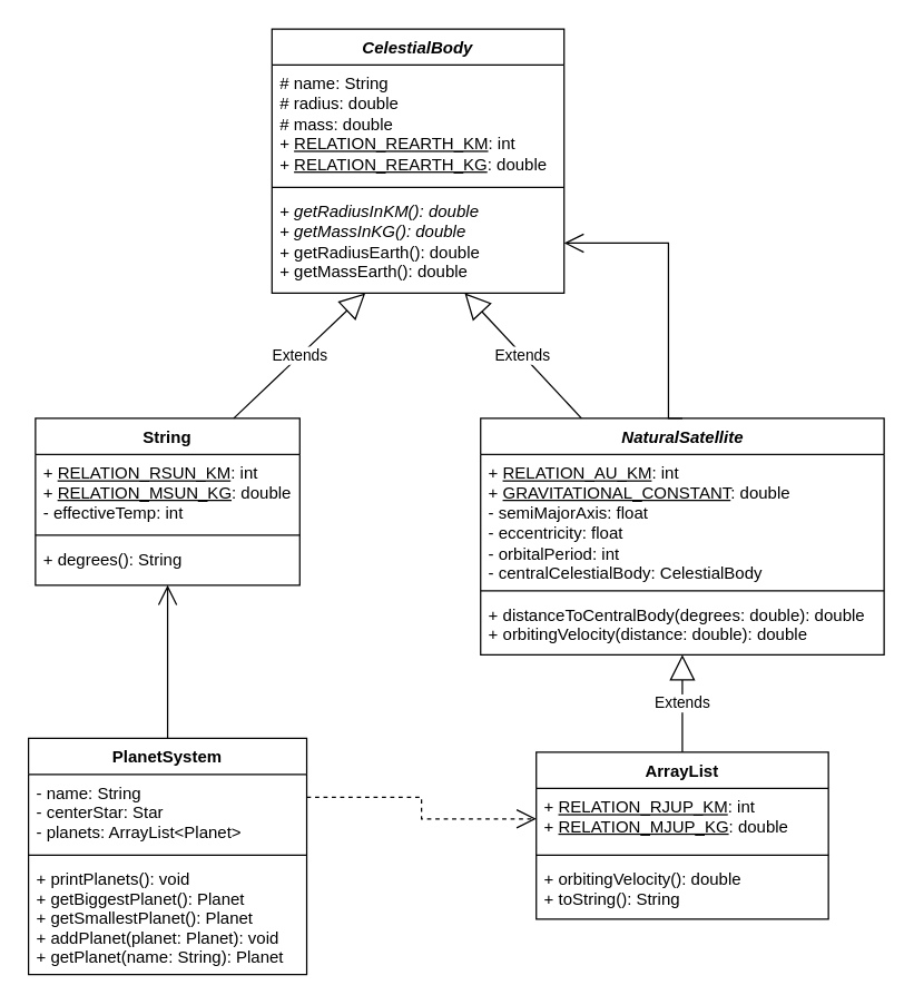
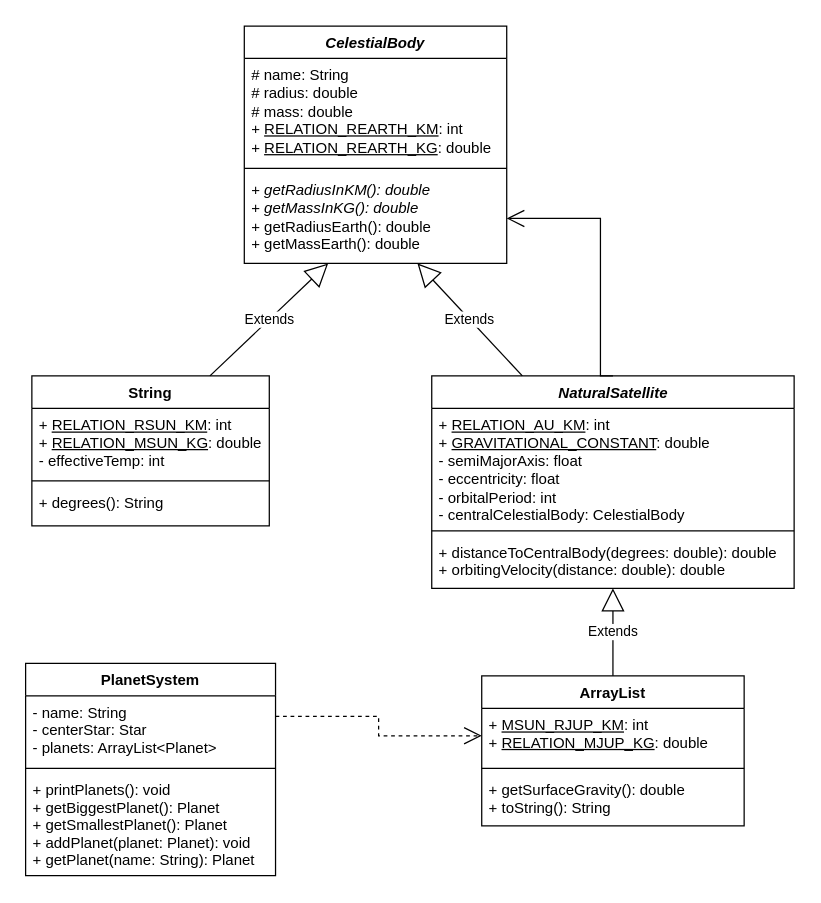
  <mxCell id="0" />
  <mxCell id="1" parent="0" />
  <mxCell id="2" value="String" style="swimlane;fontStyle=1;align=center;verticalAlign=top;childLayout=stackLayout;horizontal=1;startSize=26;horizontalStack=0;resizeParent=1;resizeParentMax=0;resizeLast=0;collapsible=1;marginBottom=0;" parent="1" vertex="1"><mxGeometry x="25" y="300" width="190" height="120" as="geometry" /></mxCell>
  <mxCell id="3" value="+ &lt;u&gt;RELATION_RSUN_KM&lt;/u&gt;: int&lt;br&gt;+ &lt;u&gt;RELATION_MSUN_KG&lt;/u&gt;: double&lt;br&gt;- effectiveTemp: int" style="text;strokeColor=none;fillColor=none;align=left;verticalAlign=top;spacingLeft=4;spacingRight=4;overflow=hidden;rotatable=0;points=[[0,0.5],[1,0.5]];portConstraint=eastwest;labelBorderColor=none;fontStyle=0;html=1;" parent="2" vertex="1"><mxGeometry y="26" width="190" height="54" as="geometry" /></mxCell>
  <mxCell id="4" value="" style="line;strokeWidth=1;fillColor=none;align=left;verticalAlign=middle;spacingTop=-1;spacingLeft=3;spacingRight=3;rotatable=0;labelPosition=right;points=[];portConstraint=eastwest;" parent="2" vertex="1"><mxGeometry y="80" width="190" height="8" as="geometry" /></mxCell>
  <mxCell id="5" value="+ degrees(): String" style="text;strokeColor=none;fillColor=none;align=left;verticalAlign=top;spacingLeft=4;spacingRight=4;overflow=hidden;rotatable=0;points=[[0,0.5],[1,0.5]];portConstraint=eastwest;" parent="2" vertex="1"><mxGeometry y="88" width="190" height="32" as="geometry" /></mxCell>
  <mxCell id="6" value="ArrayList" style="swimlane;fontStyle=1;align=center;verticalAlign=top;childLayout=stackLayout;horizontal=1;startSize=26;horizontalStack=0;resizeParent=1;resizeParentMax=0;resizeLast=0;collapsible=1;marginBottom=0;" parent="1" vertex="1"><mxGeometry x="385" y="540" width="210" height="120" as="geometry" /></mxCell>
- <mxCell id="7" value="+ &lt;u&gt;RELATION_RJUP_KM&lt;/u&gt;: int&lt;br&gt;&lt;div&gt;+ &lt;u&gt;RELATION_MJUP_KG&lt;/u&gt;: double&lt;/div&gt;" style="text;strokeColor=none;fillColor=none;align=left;verticalAlign=top;spacingLeft=4;spacingRight=4;overflow=hidden;rotatable=0;points=[[0,0.5],[1,0.5]];portConstraint=eastwest;html=1;" parent="6" vertex="1"><mxGeometry y="26" width="210" height="44" as="geometry" /></mxCell>
+ <mxCell id="7" value="+ &lt;u&gt;MSUN_RJUP_KM&lt;/u&gt;: int&lt;br&gt;&lt;div&gt;+ &lt;u&gt;RELATION_MJUP_KG&lt;/u&gt;: double&lt;/div&gt;" style="text;strokeColor=none;fillColor=none;align=left;verticalAlign=top;spacingLeft=4;spacingRight=4;overflow=hidden;rotatable=0;points=[[0,0.5],[1,0.5]];portConstraint=eastwest;html=1;" parent="6" vertex="1"><mxGeometry y="26" width="210" height="44" as="geometry" /></mxCell>
  <mxCell id="8" value="" style="line;strokeWidth=1;fillColor=none;align=left;verticalAlign=middle;spacingTop=-1;spacingLeft=3;spacingRight=3;rotatable=0;labelPosition=right;points=[];portConstraint=eastwest;" parent="6" vertex="1"><mxGeometry y="70" width="210" height="8" as="geometry" /></mxCell>
- <mxCell id="9" value="+ orbitingVelocity(): double&#10;+ toString(): String" style="text;strokeColor=none;fillColor=none;align=left;verticalAlign=top;spacingLeft=4;spacingRight=4;overflow=hidden;rotatable=0;points=[[0,0.5],[1,0.5]];portConstraint=eastwest;" parent="6" vertex="1"><mxGeometry y="78" width="210" height="42" as="geometry" /></mxCell>
+ <mxCell id="9" value="+ getSurfaceGravity(): double&#10;+ toString(): String" style="text;strokeColor=none;fillColor=none;align=left;verticalAlign=top;spacingLeft=4;spacingRight=4;overflow=hidden;rotatable=0;points=[[0,0.5],[1,0.5]];portConstraint=eastwest;" parent="6" vertex="1"><mxGeometry y="78" width="210" height="42" as="geometry" /></mxCell>
  <mxCell id="10" value="CelestialBody" style="swimlane;fontStyle=3;align=center;verticalAlign=top;childLayout=stackLayout;horizontal=1;startSize=26;horizontalStack=0;resizeParent=1;resizeParentMax=0;resizeLast=0;collapsible=1;marginBottom=0;" parent="1" vertex="1"><mxGeometry x="195" y="20" width="210" height="190" as="geometry" /></mxCell>
  <mxCell id="11" value="# name: String&lt;br&gt;# radius: double&lt;br&gt;&lt;div&gt;# mass: double&lt;/div&gt;&lt;div&gt;&lt;div&gt;+ &lt;u&gt;RELATION_REARTH_KM&lt;/u&gt;: int&lt;/div&gt;+ &lt;u&gt;RELATION_REARTH_KG&lt;/u&gt;: double&lt;/div&gt;" style="text;strokeColor=none;fillColor=none;align=left;verticalAlign=top;spacingLeft=4;spacingRight=4;overflow=hidden;rotatable=0;points=[[0,0.5],[1,0.5]];portConstraint=eastwest;html=1;" parent="10" vertex="1"><mxGeometry y="26" width="210" height="84" as="geometry" /></mxCell>
  <mxCell id="12" value="" style="line;strokeWidth=1;fillColor=none;align=left;verticalAlign=middle;spacingTop=-1;spacingLeft=3;spacingRight=3;rotatable=0;labelPosition=right;points=[];portConstraint=eastwest;" parent="10" vertex="1"><mxGeometry y="110" width="210" height="8" as="geometry" /></mxCell>
  <mxCell id="13" value="+ &lt;i&gt;getRadiusInKM(): double&lt;/i&gt;&lt;br&gt;+ &lt;i&gt;getMassInKG(): double&lt;/i&gt;&lt;br&gt;&lt;div&gt;+ getRadiusEarth(): double&lt;/div&gt;+ getMassEarth(): double" style="text;strokeColor=none;fillColor=none;align=left;verticalAlign=top;spacingLeft=4;spacingRight=4;overflow=hidden;rotatable=0;points=[[0,0.5],[1,0.5]];portConstraint=eastwest;html=1;" parent="10" vertex="1"><mxGeometry y="118" width="210" height="72" as="geometry" /></mxCell>
  <mxCell id="14" value="PlanetSystem" style="swimlane;fontStyle=1;align=center;verticalAlign=top;childLayout=stackLayout;horizontal=1;startSize=26;horizontalStack=0;resizeParent=1;resizeParentMax=0;resizeLast=0;collapsible=1;marginBottom=0;" parent="1" vertex="1"><mxGeometry x="20" y="530" width="200" height="170" as="geometry" /></mxCell>
  <mxCell id="15" value="- name: String&#10;- centerStar: Star&#10;- planets: ArrayList&lt;Planet&gt;&#10;" style="text;strokeColor=none;fillColor=none;align=left;verticalAlign=top;spacingLeft=4;spacingRight=4;overflow=hidden;rotatable=0;points=[[0,0.5],[1,0.5]];portConstraint=eastwest;" parent="14" vertex="1"><mxGeometry y="26" width="200" height="54" as="geometry" /></mxCell>
  <mxCell id="16" value="" style="line;strokeWidth=1;fillColor=none;align=left;verticalAlign=middle;spacingTop=-1;spacingLeft=3;spacingRight=3;rotatable=0;labelPosition=right;points=[];portConstraint=eastwest;" parent="14" vertex="1"><mxGeometry y="80" width="200" height="8" as="geometry" /></mxCell>
  <mxCell id="17" value="+ printPlanets(): void&#10;+ getBiggestPlanet(): Planet&#10;+ getSmallestPlanet(): Planet&#10;+ addPlanet(planet: Planet): void&#10;+ getPlanet(name: String): Planet&#10;" style="text;strokeColor=none;fillColor=none;align=left;verticalAlign=top;spacingLeft=4;spacingRight=4;overflow=hidden;rotatable=0;points=[[0,0.5],[1,0.5]];portConstraint=eastwest;" parent="14" vertex="1"><mxGeometry y="88" width="200" height="82" as="geometry" /></mxCell>
  <mxCell id="18" value="&lt;i&gt;NaturalSatellite&lt;/i&gt;" style="swimlane;fontStyle=1;align=center;verticalAlign=top;childLayout=stackLayout;horizontal=1;startSize=26;horizontalStack=0;resizeParent=1;resizeParentMax=0;resizeLast=0;collapsible=1;marginBottom=0;labelBorderColor=none;html=1;" parent="1" vertex="1"><mxGeometry x="345" y="300" width="290" height="170" as="geometry" /></mxCell>
  <mxCell id="19" value="&lt;div&gt;+ &lt;u&gt;RELATION_AU_KM&lt;/u&gt;: int&lt;/div&gt;&lt;div&gt;+ &lt;u&gt;GRAVITATIONAL_CONSTANT&lt;/u&gt;: double&lt;br&gt;&lt;/div&gt;&lt;div&gt;- semiMajorAxis: float&lt;/div&gt;&lt;div&gt;- eccentricity: float&lt;/div&gt;&lt;div&gt;- orbitalPeriod: int&lt;/div&gt;&lt;div&gt;- centralCelestialBody: CelestialBody&lt;br&gt;&lt;/div&gt;" style="text;strokeColor=none;fillColor=none;align=left;verticalAlign=top;spacingLeft=4;spacingRight=4;overflow=hidden;rotatable=0;points=[[0,0.5],[1,0.5]];portConstraint=eastwest;labelBorderColor=none;html=1;" parent="18" vertex="1"><mxGeometry y="26" width="290" height="94" as="geometry" /></mxCell>
  <mxCell id="20" value="" style="line;strokeWidth=1;fillColor=none;align=left;verticalAlign=middle;spacingTop=-1;spacingLeft=3;spacingRight=3;rotatable=0;labelPosition=right;points=[];portConstraint=eastwest;labelBorderColor=none;html=1;" parent="18" vertex="1"><mxGeometry y="120" width="290" height="8" as="geometry" /></mxCell>
  <mxCell id="21" value="&lt;div&gt;+ distanceToCentralBody(degrees: double): double&lt;/div&gt;&lt;div&gt;+ orbitingVelocity(distance: double): double&lt;br&gt;&lt;/div&gt;" style="text;strokeColor=none;fillColor=none;align=left;verticalAlign=top;spacingLeft=4;spacingRight=4;overflow=hidden;rotatable=0;points=[[0,0.5],[1,0.5]];portConstraint=eastwest;labelBorderColor=none;html=1;" parent="18" vertex="1"><mxGeometry y="128" width="290" height="42" as="geometry" /></mxCell>
  <mxCell id="22" value="Extends" style="endArrow=block;endSize=16;endFill=0;html=1;rounded=0;strokeWidth=1;exitX=0.25;exitY=0;exitDx=0;exitDy=0;" parent="1" source="18" target="13" edge="1"><mxGeometry width="160" relative="1" as="geometry"><mxPoint x="265" y="190" as="sourcePoint" /><mxPoint x="325" y="170" as="targetPoint" /></mxGeometry></mxCell>
  <mxCell id="23" value="" style="endArrow=open;endFill=1;endSize=12;html=1;rounded=0;strokeWidth=1;edgeStyle=orthogonalEdgeStyle;exitX=0.5;exitY=0;exitDx=0;exitDy=0;entryX=1;entryY=0.5;entryDx=0;entryDy=0;" parent="1" source="18" target="13" edge="1"><mxGeometry width="160" relative="1" as="geometry"><mxPoint x="415" y="90" as="sourcePoint" /><mxPoint x="395" y="53" as="targetPoint" /><Array as="points"><mxPoint x="480" y="174" /></Array></mxGeometry></mxCell>
  <mxCell id="24" value="Extends" style="endArrow=block;endSize=16;endFill=0;html=1;rounded=0;strokeWidth=1;exitX=0.75;exitY=0;exitDx=0;exitDy=0;" parent="1" source="2" target="13" edge="1"><mxGeometry width="160" relative="1" as="geometry"><mxPoint x="145" y="170" as="sourcePoint" /><mxPoint x="245" y="200" as="targetPoint" /></mxGeometry></mxCell>
  <mxCell id="25" value="Extends" style="endArrow=block;endSize=16;endFill=0;html=1;rounded=0;strokeWidth=1;exitX=0.5;exitY=0;exitDx=0;exitDy=0;" parent="1" source="6" target="21" edge="1"><mxGeometry width="160" relative="1" as="geometry"><mxPoint x="215" y="390" as="sourcePoint" /><mxPoint x="455" y="370" as="targetPoint" /></mxGeometry></mxCell>
  <mxCell id="26" value="" style="endArrow=open;endFill=1;endSize=12;html=1;rounded=0;strokeWidth=1;exitX=1;exitY=0.25;exitDx=0;exitDy=0;entryX=0;entryY=0.5;entryDx=0;entryDy=0;edgeStyle=orthogonalEdgeStyle;dashed=1;" parent="1" source="14" target="7" edge="1"><mxGeometry width="160" relative="1" as="geometry"><mxPoint x="295" y="690" as="sourcePoint" /><mxPoint x="455" y="690" as="targetPoint" /></mxGeometry></mxCell>
- <mxCell id="27" value="" style="endArrow=open;endFill=1;endSize=12;html=1;rounded=0;strokeWidth=1;exitX=0.5;exitY=0;exitDx=0;exitDy=0;" parent="1" source="14" target="5" edge="1"><mxGeometry width="160" relative="1" as="geometry"><mxPoint x="135" y="400" as="sourcePoint" /><mxPoint x="120" y="360" as="targetPoint" /></mxGeometry></mxCell>
